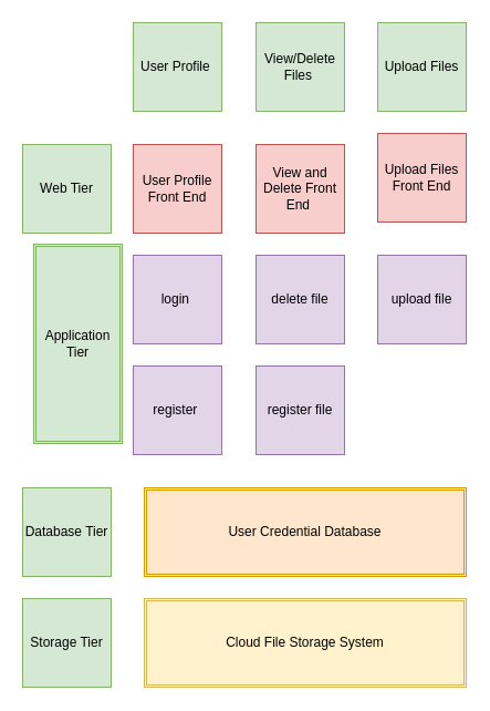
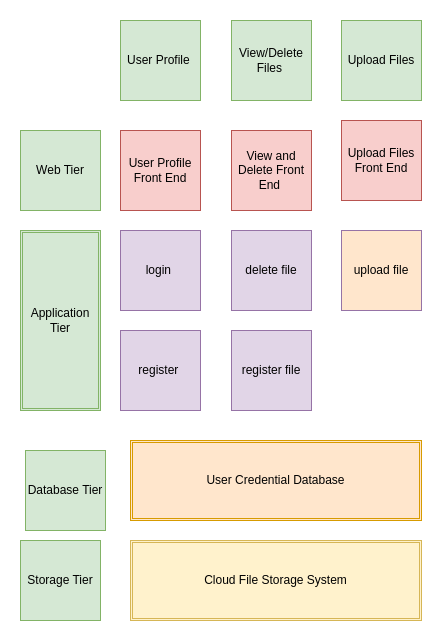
  <mxCell id="0" />
  <mxCell id="1" parent="0" />
  <mxCell id="2" value="User Profile&amp;nbsp;" style="whiteSpace=wrap;html=1;aspect=fixed;fillColor=#d5e8d4;strokeColor=#82b366;" parent="1" vertex="1"><mxGeometry x="120" y="20" width="80" height="80" as="geometry" /></mxCell>
  <mxCell id="3" value="View/Delete Files&amp;nbsp;" style="whiteSpace=wrap;html=1;aspect=fixed;fillColor=#d5e8d4;strokeColor=#82b366;" parent="1" vertex="1"><mxGeometry x="231" y="20" width="80" height="80" as="geometry" /></mxCell>
  <mxCell id="4" value="Web Tier" style="whiteSpace=wrap;html=1;aspect=fixed;fillColor=#d5e8d4;strokeColor=#82b366;" parent="1" vertex="1"><mxGeometry x="20" y="130" width="80" height="80" as="geometry" /></mxCell>
  <mxCell id="5" value="User Profile Front End" style="whiteSpace=wrap;html=1;aspect=fixed;fillColor=#f8cecc;strokeColor=#b85450;" parent="1" vertex="1"><mxGeometry x="120" y="130" width="80" height="80" as="geometry" /></mxCell>
  <mxCell id="6" value="View and Delete Front End&amp;nbsp;" style="whiteSpace=wrap;html=1;aspect=fixed;fillColor=#f8cecc;strokeColor=#b85450;" parent="1" vertex="1"><mxGeometry x="231" y="130" width="80" height="80" as="geometry" /></mxCell>
  <mxCell id="7" value="Upload Files Front End" style="whiteSpace=wrap;html=1;aspect=fixed;fillColor=#f8cecc;strokeColor=#b85450;" parent="1" vertex="1"><mxGeometry x="341" y="120" width="80" height="80" as="geometry" /></mxCell>
  <mxCell id="8" value="Storage Tier" style="whiteSpace=wrap;html=1;aspect=fixed;fillColor=#d5e8d4;strokeColor=#82b366;" parent="1" vertex="1"><mxGeometry x="20" y="540" width="80" height="80" as="geometry" /></mxCell>
- <mxCell id="9" value="Database Tier" style="whiteSpace=wrap;html=1;aspect=fixed;fillColor=#d5e8d4;strokeColor=#82b366;" parent="1" vertex="1"><mxGeometry x="20" y="440" width="80" height="80" as="geometry" /></mxCell>
+ <mxCell id="9" value="Database Tier" style="whiteSpace=wrap;html=1;aspect=fixed;fillColor=#d5e8d4;strokeColor=#82b366;" parent="1" vertex="1"><mxGeometry x="25" y="450" width="80" height="80" as="geometry" /></mxCell>
  <mxCell id="10" value="Upload Files" style="whiteSpace=wrap;html=1;aspect=fixed;fillColor=#d5e8d4;strokeColor=#82b366;" parent="1" vertex="1"><mxGeometry x="341" y="20" width="80" height="80" as="geometry" /></mxCell>
  <mxCell id="11" value="login_view" style="whiteSpace=wrap;html=1;aspect=fixed;fillColor=#e1d5e7;strokeColor=#9673a6;" parent="1" vertex="1"><mxGeometry x="120" y="230" width="80" height="80" as="geometry" /></mxCell>
  <mxCell id="12" value="register&amp;nbsp;" style="whiteSpace=wrap;html=1;aspect=fixed;fillColor=#e1d5e7;strokeColor=#9673a6;" parent="1" vertex="1"><mxGeometry x="120" y="330" width="80" height="80" as="geometry" /></mxCell>
- <mxCell id="13" value="upload file" style="whiteSpace=wrap;html=1;aspect=fixed;fillColor=#e1d5e7;strokeColor=#9673a6;" parent="1" vertex="1"><mxGeometry x="341" y="230" width="80" height="80" as="geometry" /></mxCell>
+ <mxCell id="13" value="upload file" style="whiteSpace=wrap;html=1;aspect=fixed;fillColor=#ffe6cc;strokeColor=#9673a6;" parent="1" vertex="1"><mxGeometry x="341" y="230" width="80" height="80" as="geometry" /></mxCell>
  <mxCell id="14" value="User Credential Database" style="shape=ext;double=1;whiteSpace=wrap;html=1;fillColor=#ffe6cc;strokeColor=#d79b00;" parent="1" vertex="1"><mxGeometry x="130" y="440" width="291" height="80" as="geometry" /></mxCell>
  <mxCell id="15" value="delete file" style="whiteSpace=wrap;html=1;aspect=fixed;fillColor=#e1d5e7;strokeColor=#9673a6;" parent="1" vertex="1"><mxGeometry x="231" y="230" width="80" height="80" as="geometry" /></mxCell>
  <mxCell id="16" value="register file" style="whiteSpace=wrap;html=1;aspect=fixed;fillColor=#e1d5e7;strokeColor=#9673a6;" parent="1" vertex="1"><mxGeometry x="231" y="330" width="80" height="80" as="geometry" /></mxCell>
  <mxCell id="17" value="Cloud File Storage System" style="shape=ext;double=1;whiteSpace=wrap;html=1;fillColor=#fff2cc;strokeColor=#d6b656;" parent="1" vertex="1"><mxGeometry x="130" y="540" width="291" height="80" as="geometry" /></mxCell>
- <mxCell id="18" value="Application Tier" style="shape=ext;double=1;whiteSpace=wrap;html=1;fillColor=#d5e8d4;strokeColor=#82b366;" parent="1" vertex="1"><mxGeometry x="30" y="220" width="80" height="180" as="geometry" /></mxCell>
+ <mxCell id="18" value="Application Tier" style="shape=ext;double=1;whiteSpace=wrap;html=1;fillColor=#d5e8d4;strokeColor=#82b366;" parent="1" vertex="1"><mxGeometry x="20" y="230" width="80" height="180" as="geometry" /></mxCell>
  <mxCell id="19" value="login&amp;nbsp;" style="whiteSpace=wrap;html=1;aspect=fixed;fillColor=#e1d5e7;strokeColor=#9673a6;" parent="1" vertex="1"><mxGeometry x="120" y="230" width="80" height="80" as="geometry" /></mxCell>
